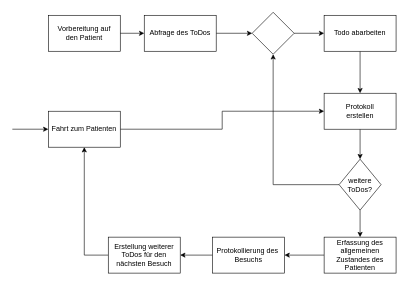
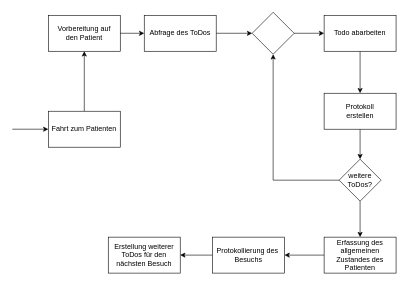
  <mxCell id="0" />
  <mxCell id="1" parent="0" />
  <mxCell id="2" value="Vorbereitung auf&lt;br&gt;den Patient" style="rounded=0;whiteSpace=wrap;html=1;" vertex="1" parent="1"><mxGeometry x="80" y="25" width="120" height="60" as="geometry" /></mxCell>
  <mxCell id="3" style="edgeStyle=orthogonalEdgeStyle;rounded=0;orthogonalLoop=1;jettySize=auto;html=1;entryX=0;entryY=0.5;entryDx=0;entryDy=0;" edge="1" parent="1" source="4" target="8"><mxGeometry relative="1" as="geometry" /></mxCell>
  <mxCell id="4" value="Abfrage des ToDos" style="rounded=0;whiteSpace=wrap;html=1;" vertex="1" parent="1"><mxGeometry x="240" y="25" width="120" height="60" as="geometry" /></mxCell>
  <mxCell id="5" style="edgeStyle=orthogonalEdgeStyle;rounded=0;orthogonalLoop=1;jettySize=auto;html=1;entryX=0.5;entryY=0;entryDx=0;entryDy=0;" edge="1" parent="1" source="6" target="11"><mxGeometry relative="1" as="geometry" /></mxCell>
  <mxCell id="6" value="Todo abarbeiten" style="rounded=0;whiteSpace=wrap;html=1;" vertex="1" parent="1"><mxGeometry x="540" y="25" width="120" height="60" as="geometry" /></mxCell>
  <mxCell id="7" style="edgeStyle=orthogonalEdgeStyle;rounded=0;orthogonalLoop=1;jettySize=auto;html=1;entryX=0;entryY=0.5;entryDx=0;entryDy=0;" edge="1" parent="1" source="8" target="6"><mxGeometry relative="1" as="geometry" /></mxCell>
  <mxCell id="8" value="" style="rhombus;whiteSpace=wrap;html=1;" vertex="1" parent="1"><mxGeometry x="420" y="20" width="70" height="70" as="geometry" /></mxCell>
  <mxCell id="9" value="" style="endArrow=classic;html=1;exitX=1;exitY=0.5;exitDx=0;exitDy=0;entryX=0;entryY=0.5;entryDx=0;entryDy=0;" edge="1" parent="1" source="2" target="4"><mxGeometry width="50" height="50" relative="1" as="geometry"><mxPoint x="380" y="395" as="sourcePoint" /><mxPoint x="430" y="345" as="targetPoint" /></mxGeometry></mxCell>
  <mxCell id="10" style="edgeStyle=orthogonalEdgeStyle;rounded=0;orthogonalLoop=1;jettySize=auto;html=1;entryX=0.5;entryY=0;entryDx=0;entryDy=0;" edge="1" parent="1" source="11" target="14"><mxGeometry relative="1" as="geometry" /></mxCell>
  <mxCell id="11" value="Protokoll&lt;br&gt;erstellen" style="rounded=0;whiteSpace=wrap;html=1;" vertex="1" parent="1"><mxGeometry x="540" y="155" width="120" height="60" as="geometry" /></mxCell>
  <mxCell id="12" style="edgeStyle=orthogonalEdgeStyle;rounded=0;orthogonalLoop=1;jettySize=auto;html=1;entryX=0.5;entryY=1;entryDx=0;entryDy=0;" edge="1" parent="1" source="14" target="8"><mxGeometry relative="1" as="geometry" /></mxCell>
  <mxCell id="13" style="edgeStyle=orthogonalEdgeStyle;rounded=0;orthogonalLoop=1;jettySize=auto;html=1;" edge="1" parent="1" source="14" target="16"><mxGeometry relative="1" as="geometry" /></mxCell>
- <mxCell id="14" value="weitere ToDos?" style="rhombus;whiteSpace=wrap;html=1;" vertex="1" parent="1"><mxGeometry x="565" y="265" width="70" height="85" as="geometry" /></mxCell>
+ <mxCell id="14" value="weitere ToDos?" style="rhombus;whiteSpace=wrap;html=1;" vertex="1" parent="1"><mxGeometry x="565" y="265" width="70" height="70" as="geometry" /></mxCell>
  <mxCell id="15" style="edgeStyle=orthogonalEdgeStyle;rounded=0;orthogonalLoop=1;jettySize=auto;html=1;entryX=1;entryY=0.5;entryDx=0;entryDy=0;" edge="1" parent="1" source="16" target="18"><mxGeometry relative="1" as="geometry" /></mxCell>
  <mxCell id="16" value="Erfassung des allgemeinen Zustandes des Patienten" style="rounded=0;whiteSpace=wrap;html=1;" vertex="1" parent="1"><mxGeometry x="540" y="395" width="120" height="60" as="geometry" /></mxCell>
  <mxCell id="17" style="edgeStyle=orthogonalEdgeStyle;rounded=0;orthogonalLoop=1;jettySize=auto;html=1;" edge="1" parent="1" source="18" target="20"><mxGeometry relative="1" as="geometry" /></mxCell>
  <mxCell id="18" value="Protokollierung des&amp;nbsp;&lt;br&gt;Besuchs" style="rounded=0;whiteSpace=wrap;html=1;" vertex="1" parent="1"><mxGeometry x="354" y="395" width="120" height="60" as="geometry" /></mxCell>
- <mxCell id="19" style="edgeStyle=orthogonalEdgeStyle;rounded=0;orthogonalLoop=1;jettySize=auto;html=1;exitX=0;exitY=0.5;exitDx=0;exitDy=0;" edge="1" parent="1" source="20" target="22"><mxGeometry relative="1" as="geometry" /></mxCell>
  <mxCell id="20" value="Erstellung weiterer&lt;br&gt;ToDos für den nächsten Besuch" style="rounded=0;whiteSpace=wrap;html=1;" vertex="1" parent="1"><mxGeometry x="180" y="395" width="120" height="60" as="geometry" /></mxCell>
- <mxCell id="21" style="edgeStyle=orthogonalEdgeStyle;rounded=0;orthogonalLoop=1;jettySize=auto;html=1;" edge="1" parent="1" source="22" target="11"><mxGeometry relative="1" as="geometry" /></mxCell>
+ <mxCell id="21" style="edgeStyle=orthogonalEdgeStyle;rounded=0;orthogonalLoop=1;jettySize=auto;html=1;entryX=0.5;entryY=1;entryDx=0;entryDy=0;" edge="1" parent="1" source="22" target="2"><mxGeometry relative="1" as="geometry" /></mxCell>
  <mxCell id="22" value="Fahrt zum Patienten" style="rounded=0;whiteSpace=wrap;html=1;" vertex="1" parent="1"><mxGeometry x="80" y="185" width="120" height="60" as="geometry" /></mxCell>
  <mxCell id="23" value="" style="endArrow=classic;html=1;entryX=0;entryY=0.5;entryDx=0;entryDy=0;" edge="1" parent="1" target="22"><mxGeometry width="50" height="50" relative="1" as="geometry"><mxPoint x="20" y="215" as="sourcePoint" /><mxPoint x="440" y="345" as="targetPoint" /></mxGeometry></mxCell>
